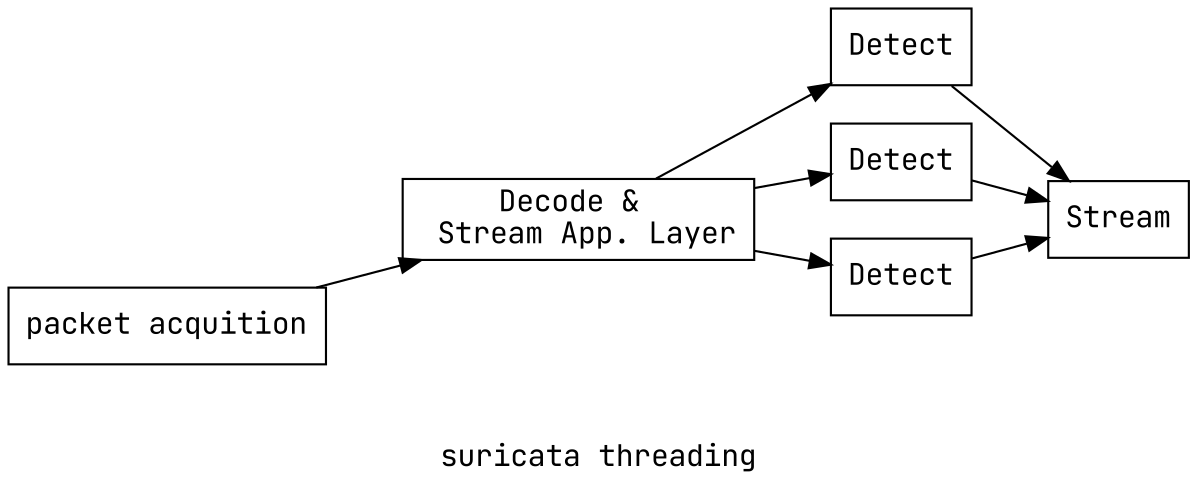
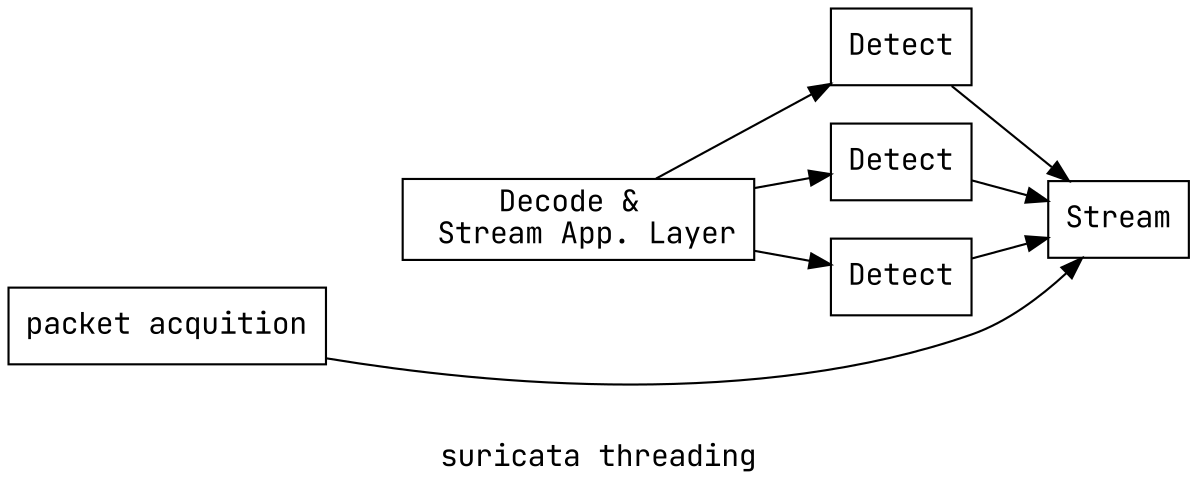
  digraph {
    fontname="JetBrains Mono"
    label="suricata threading"
    rankdir=LR
    node [color=Black fontname="JetBrains Mono" fontsize=14 shape=box]
    edge [color=Black fontname="JetBrains Mono"]
    n1 [label="packet acquition"]
    n2 [label="Decode & \n Stream App. Layer"]
    n3 [label=Detect]
    n4 [label=Detect]
    n5 [label=Detect]
    n6 [label=Stream]
-   n1 -> n2
+   n1 -> n6
    n2 -> n3
    n2 -> n4
    n2 -> n5
    n3 -> n6
    n4 -> n6
    n5 -> n6
  }
